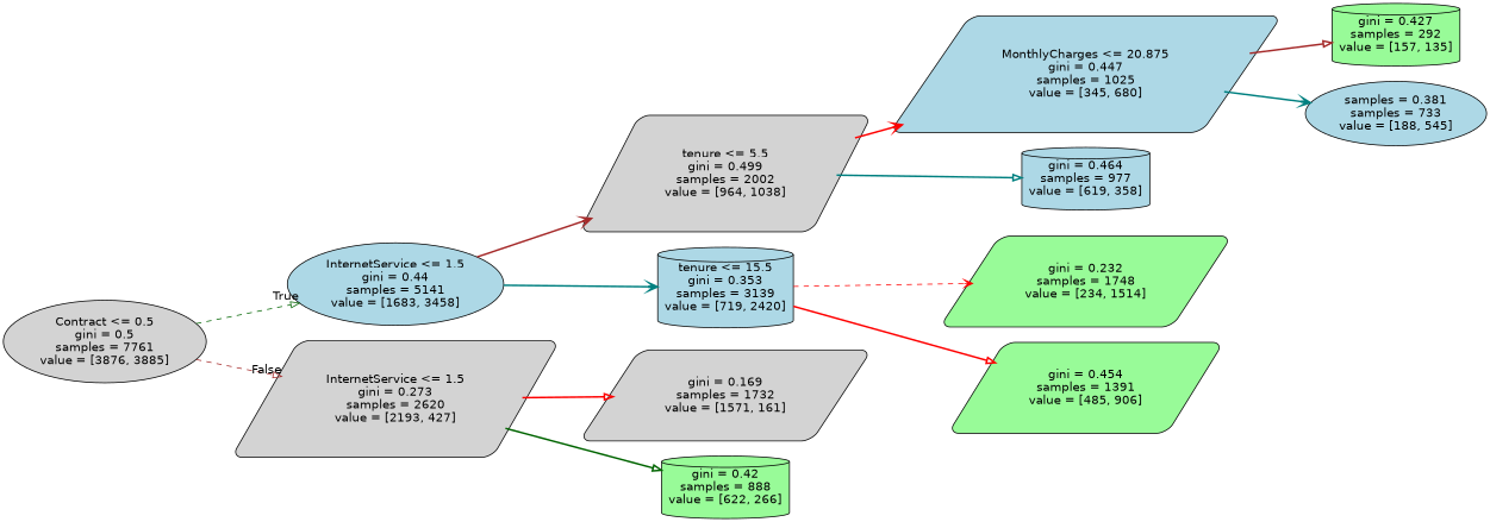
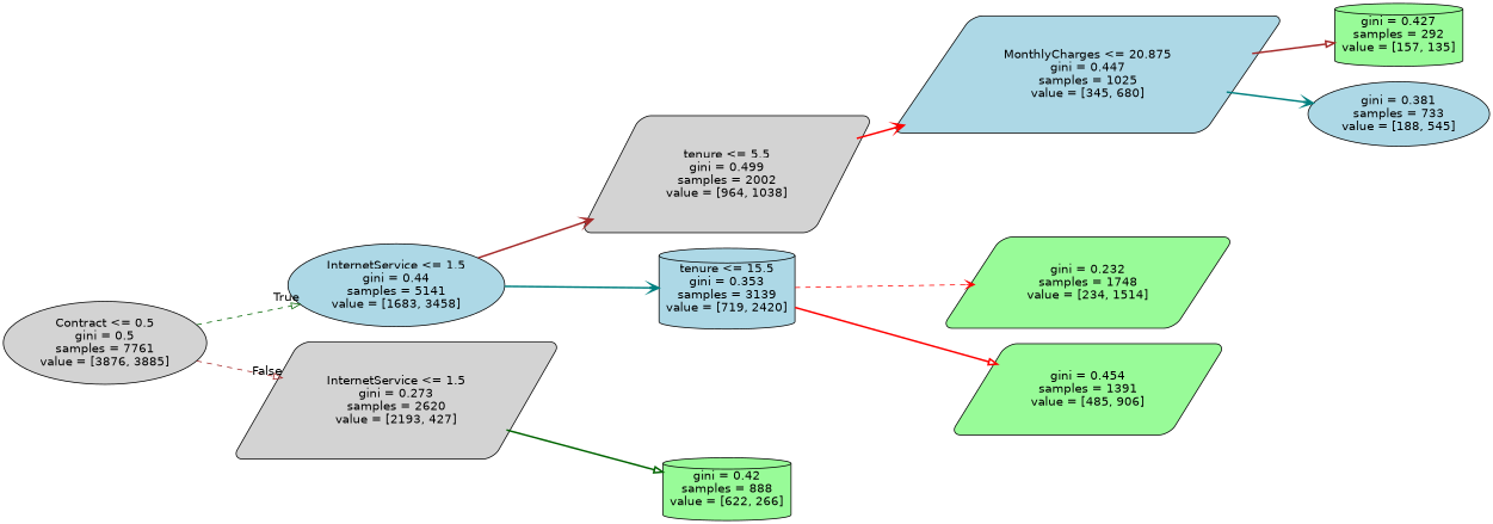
  digraph {
    rankdir=LR
    node [color=black fillcolor=lightblue fontname=helvetica shape=parallelogram style="filled, rounded"]
    edge [arrowhead=onormal color=red fontname=helvetica style=bold]
    n1 [fillcolor=lightgrey label="Contract <= 0.5\ngini = 0.5\nsamples = 7761\nvalue = [3876, 3885]" shape=ellipse]
    n2 [label="InternetService <= 1.5\ngini = 0.44\nsamples = 5141\nvalue = [1683, 3458]" shape=ellipse]
    n3 [fillcolor=lightgrey label="InternetService <= 1.5\ngini = 0.273\nsamples = 2620\nvalue = [2193, 427]"]
    n4 [fillcolor=lightgrey label="tenure <= 5.5\ngini = 0.499\nsamples = 2002\nvalue = [964, 1038]"]
    n5 [label="tenure <= 15.5\ngini = 0.353\nsamples = 3139\nvalue = [719, 2420]" shape=cylinder]
-   n6 [fillcolor=lightgrey label="gini = 0.169\nsamples = 1732\nvalue = [1571, 161]"]
    n7 [fillcolor=palegreen label="gini = 0.42\nsamples = 888\nvalue = [622, 266]" shape=cylinder]
    n8 [label="MonthlyCharges <= 20.875\ngini = 0.447\nsamples = 1025\nvalue = [345, 680]"]
-   n9 [label="gini = 0.464\nsamples = 977\nvalue = [619, 358]" shape=cylinder]
    n10 [fillcolor=palegreen label="gini = 0.232\nsamples = 1748\nvalue = [234, 1514]"]
    n11 [fillcolor=palegreen label="gini = 0.454\nsamples = 1391\nvalue = [485, 906]"]
    n12 [fillcolor=palegreen label="gini = 0.427\nsamples = 292\nvalue = [157, 135]" shape=cylinder]
-   n13 [label="samples = 0.381\nsamples = 733\nvalue = [188, 545]" shape=ellipse]
+   n13 [label="gini = 0.381\nsamples = 733\nvalue = [188, 545]" shape=ellipse]
    n1 -> n2 [color=darkgreen headlabel=True labelangle=45 labeldistance=2.5 style=dashed]
    n1 -> n3 [color=brown headlabel=False labelangle=-45 labeldistance=2.5 style=dashed]
    n2 -> n4 [arrowhead=vee color=brown]
    n2 -> n5 [arrowhead=vee color=teal]
-   n3 -> n6
    n3 -> n7 [color=darkgreen]
    n4 -> n8 [arrowhead=vee]
-   n4 -> n9 [color=teal]
    n5 -> n10 [arrowhead=vee style=dashed]
    n5 -> n11
    n8 -> n12 [color=brown]
    n8 -> n13 [arrowhead=vee color=teal]
  }
